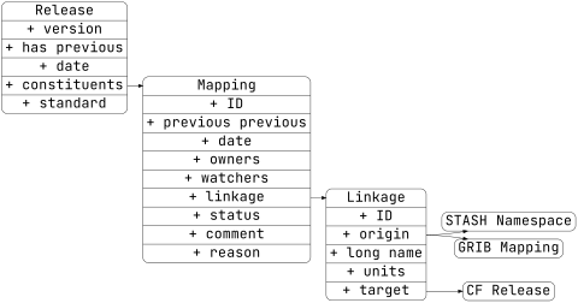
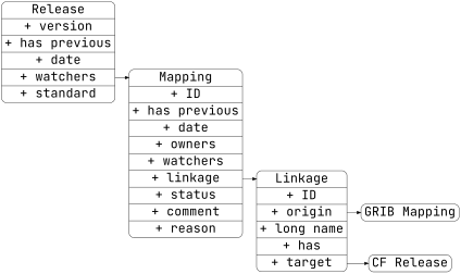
  digraph {
    fontname="JetBrains Mono"
    rankdir=LR
    node [fontname="JetBrains Mono" fontsize=32 shape=Mrecord]
    edge [fontname="JetBrains Mono" fontsize=24 tailport=origin]
-   n1 [label="<title> Linkage |+ ID |<origin>+ origin |+ long name |+ units|<target>+ target "]
+   n1 [label="<title> Linkage |+ ID |<origin>+ origin |+ long name |+ has|<target>+ target "]
    n2 [label="CF Release"]
-   n3 [label="STASH Namespace"]
    n4 [label="GRIB Mapping"]
-   n5 [label="<title> Mapping |+ ID |+ previous previous |+ date |+ owners |+ watchers|<plink>+ linkage|+ status |+ comment|+ reason"]
-   n6 [label="<title> Release |+ version|+ has previous|+ date|<con>+ constituents|+ standard"]
+   n5 [label="<title> Mapping |+ ID |+ has previous |+ date |+ owners |+ watchers|<plink>+ linkage|+ status |+ comment|+ reason"]
+   n6 [label="<title> Release |+ version|+ has previous|+ date|<con>+ watchers|+ standard"]
    n1 -> n2 [tailport=target]
-   n1 -> n3
    n1 -> n4
    n5 -> n1 [headport=title tailport=plink]
    n6 -> n5 [headport=title tailport=con]
  }
